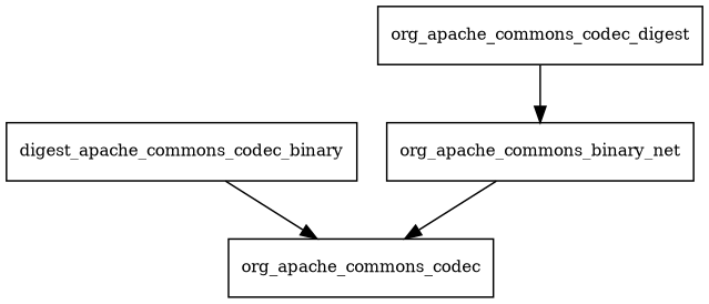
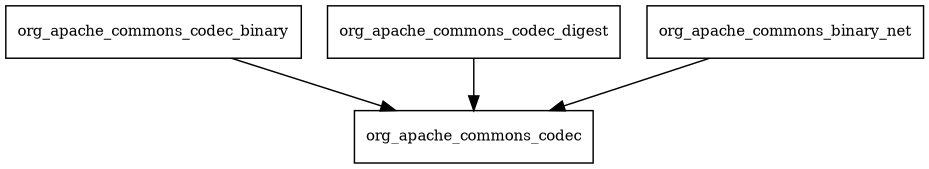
  digraph {
    node [fontsize=10.0 shape=box]
-   org_apache_commons_codec_binary [label=digest_apache_commons_codec_binary]
+   org_apache_commons_codec_binary
    org_apache_commons_codec
    org_apache_commons_codec_digest
    n4 [label=org_apache_commons_binary_net]
    org_apache_commons_codec_binary -> org_apache_commons_codec
-   org_apache_commons_codec_digest -> n4
+   org_apache_commons_codec_digest -> org_apache_commons_codec
    n4 -> org_apache_commons_codec
  }
